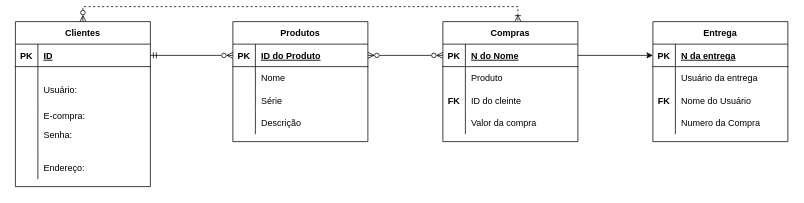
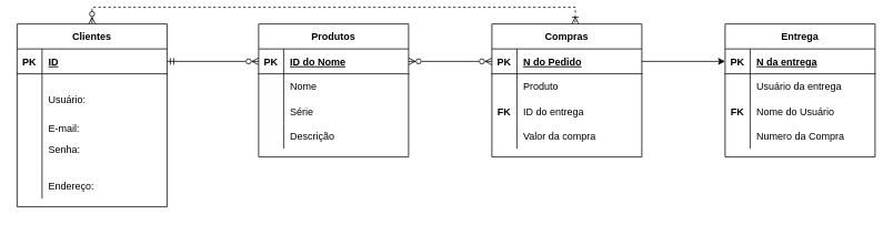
  <mxCell id="0" />
  <mxCell id="1" parent="0" />
  <mxCell id="2" style="edgeStyle=orthogonalEdgeStyle;rounded=0;orthogonalLoop=1;jettySize=auto;html=1;exitX=0.5;exitY=0;exitDx=0;exitDy=0;entryX=0.556;entryY=0;entryDx=0;entryDy=0;entryPerimeter=0;startArrow=ERzeroToMany;startFill=0;endArrow=ERoneToMany;endFill=0;dashed=1;" edge="1" parent="1" source="3" target="29"><mxGeometry relative="1" as="geometry"><mxPoint x="690" as="targetPoint" y="-20" /></mxGeometry></mxCell>
  <mxCell id="3" value="Clientes" style="shape=table;startSize=30;container=1;collapsible=1;childLayout=tableLayout;fixedRows=1;rowLines=0;fontStyle=1;align=center;resizeLast=1;" vertex="1" parent="1"><mxGeometry x="20" y="20" width="180" height="220" as="geometry"><mxRectangle x="40" y="80" width="80" height="30" as="alternateBounds" /></mxGeometry></mxCell>
  <mxCell id="4" value="" style="shape=tableRow;horizontal=0;startSize=0;swimlaneHead=0;swimlaneBody=0;fillColor=none;collapsible=0;dropTarget=0;points=[[0,0.5],[1,0.5]];portConstraint=eastwest;top=0;left=0;right=0;bottom=1;" vertex="1" parent="3"><mxGeometry y="30" width="180" height="30" as="geometry" /></mxCell>
  <mxCell id="5" value="PK" style="shape=partialRectangle;connectable=0;fillColor=none;top=0;left=0;bottom=0;right=0;fontStyle=1;overflow=hidden;" vertex="1" parent="4"><mxGeometry width="30" height="30" as="geometry"><mxRectangle width="30" height="30" as="alternateBounds" /></mxGeometry></mxCell>
  <mxCell id="6" value="ID" style="shape=partialRectangle;connectable=0;fillColor=none;top=0;left=0;bottom=0;right=0;align=left;spacingLeft=6;fontStyle=5;overflow=hidden;" vertex="1" parent="4"><mxGeometry x="30" width="150" height="30" as="geometry"><mxRectangle width="150" height="30" as="alternateBounds" /></mxGeometry></mxCell>
  <mxCell id="7" value="" style="shape=tableRow;horizontal=0;startSize=0;swimlaneHead=0;swimlaneBody=0;fillColor=none;collapsible=0;dropTarget=0;points=[[0,0.5],[1,0.5]];portConstraint=eastwest;top=0;left=0;right=0;bottom=0;" vertex="1" parent="3"><mxGeometry y="60" width="180" height="60" as="geometry" /></mxCell>
  <mxCell id="8" value="" style="shape=partialRectangle;connectable=0;fillColor=none;top=0;left=0;bottom=0;right=0;editable=1;overflow=hidden;" vertex="1" parent="7"><mxGeometry width="30" height="60" as="geometry"><mxRectangle width="30" height="60" as="alternateBounds" /></mxGeometry></mxCell>
  <mxCell id="9" value="Usuário:" style="shape=partialRectangle;connectable=0;fillColor=none;top=0;left=0;bottom=0;right=0;align=left;spacingLeft=6;overflow=hidden;" vertex="1" parent="7"><mxGeometry x="30" width="150" height="60" as="geometry"><mxRectangle width="150" height="60" as="alternateBounds" /></mxGeometry></mxCell>
  <mxCell id="10" value="" style="shape=tableRow;horizontal=0;startSize=0;swimlaneHead=0;swimlaneBody=0;fillColor=none;collapsible=0;dropTarget=0;points=[[0,0.5],[1,0.5]];portConstraint=eastwest;top=0;left=0;right=0;bottom=0;" vertex="1" parent="3"><mxGeometry y="120" width="180" height="60" as="geometry" /></mxCell>
  <mxCell id="11" value="" style="shape=partialRectangle;connectable=0;fillColor=none;top=0;left=0;bottom=0;right=0;editable=1;overflow=hidden;" vertex="1" parent="10"><mxGeometry width="30" height="60" as="geometry"><mxRectangle width="30" height="60" as="alternateBounds" /></mxGeometry></mxCell>
  <mxCell id="12" value="Senha:" style="shape=partialRectangle;connectable=0;fillColor=none;top=0;left=0;bottom=0;right=0;align=left;spacingLeft=6;overflow=hidden;" vertex="1" parent="10"><mxGeometry x="30" width="150" height="60" as="geometry"><mxRectangle width="150" height="60" as="alternateBounds" /></mxGeometry></mxCell>
  <mxCell id="13" value="" style="shape=tableRow;horizontal=0;startSize=0;swimlaneHead=0;swimlaneBody=0;fillColor=none;collapsible=0;dropTarget=0;points=[[0,0.5],[1,0.5]];portConstraint=eastwest;top=0;left=0;right=0;bottom=0;" vertex="1" parent="3"><mxGeometry y="180" width="180" height="30" as="geometry" /></mxCell>
  <mxCell id="14" value="" style="shape=partialRectangle;connectable=0;fillColor=none;top=0;left=0;bottom=0;right=0;editable=1;overflow=hidden;" vertex="1" parent="13"><mxGeometry width="30" height="30" as="geometry"><mxRectangle width="30" height="30" as="alternateBounds" /></mxGeometry></mxCell>
  <mxCell id="15" value="Endereço:" style="shape=partialRectangle;connectable=0;fillColor=none;top=0;left=0;bottom=0;right=0;align=left;spacingLeft=6;overflow=hidden;" vertex="1" parent="13"><mxGeometry x="30" width="150" height="30" as="geometry"><mxRectangle width="150" height="30" as="alternateBounds" /></mxGeometry></mxCell>
  <mxCell id="16" value="Produtos" style="shape=table;startSize=30;container=1;collapsible=1;childLayout=tableLayout;fixedRows=1;rowLines=0;fontStyle=1;align=center;resizeLast=1;" vertex="1" parent="1"><mxGeometry x="310" y="20" width="180" height="160" as="geometry" /></mxCell>
  <mxCell id="17" value="" style="shape=tableRow;horizontal=0;startSize=0;swimlaneHead=0;swimlaneBody=0;fillColor=none;collapsible=0;dropTarget=0;points=[[0,0.5],[1,0.5]];portConstraint=eastwest;top=0;left=0;right=0;bottom=1;" vertex="1" parent="16"><mxGeometry y="30" width="180" height="30" as="geometry" /></mxCell>
  <mxCell id="18" value="PK" style="shape=partialRectangle;connectable=0;fillColor=none;top=0;left=0;bottom=0;right=0;fontStyle=1;overflow=hidden;" vertex="1" parent="17"><mxGeometry width="30" height="30" as="geometry"><mxRectangle width="30" height="30" as="alternateBounds" /></mxGeometry></mxCell>
- <mxCell id="19" value="ID do Produto" style="shape=partialRectangle;connectable=0;fillColor=none;top=0;left=0;bottom=0;right=0;align=left;spacingLeft=6;fontStyle=5;overflow=hidden;" vertex="1" parent="17"><mxGeometry x="30" width="150" height="30" as="geometry"><mxRectangle width="150" height="30" as="alternateBounds" /></mxGeometry></mxCell>
+ <mxCell id="19" value="ID do Nome" style="shape=partialRectangle;connectable=0;fillColor=none;top=0;left=0;bottom=0;right=0;align=left;spacingLeft=6;fontStyle=5;overflow=hidden;" vertex="1" parent="17"><mxGeometry x="30" width="150" height="30" as="geometry"><mxRectangle width="150" height="30" as="alternateBounds" /></mxGeometry></mxCell>
  <mxCell id="20" value="" style="shape=tableRow;horizontal=0;startSize=0;swimlaneHead=0;swimlaneBody=0;fillColor=none;collapsible=0;dropTarget=0;points=[[0,0.5],[1,0.5]];portConstraint=eastwest;top=0;left=0;right=0;bottom=0;" vertex="1" parent="16"><mxGeometry y="60" width="180" height="30" as="geometry" /></mxCell>
  <mxCell id="21" value="" style="shape=partialRectangle;connectable=0;fillColor=none;top=0;left=0;bottom=0;right=0;editable=1;overflow=hidden;" vertex="1" parent="20"><mxGeometry width="30" height="30" as="geometry"><mxRectangle width="30" height="30" as="alternateBounds" /></mxGeometry></mxCell>
  <mxCell id="22" value="Nome" style="shape=partialRectangle;connectable=0;fillColor=none;top=0;left=0;bottom=0;right=0;align=left;spacingLeft=6;overflow=hidden;" vertex="1" parent="20"><mxGeometry x="30" width="150" height="30" as="geometry"><mxRectangle width="150" height="30" as="alternateBounds" /></mxGeometry></mxCell>
  <mxCell id="23" value="" style="shape=tableRow;horizontal=0;startSize=0;swimlaneHead=0;swimlaneBody=0;fillColor=none;collapsible=0;dropTarget=0;points=[[0,0.5],[1,0.5]];portConstraint=eastwest;top=0;left=0;right=0;bottom=0;" vertex="1" parent="16"><mxGeometry y="90" width="180" height="30" as="geometry" /></mxCell>
  <mxCell id="24" value="" style="shape=partialRectangle;connectable=0;fillColor=none;top=0;left=0;bottom=0;right=0;editable=1;overflow=hidden;" vertex="1" parent="23"><mxGeometry width="30" height="30" as="geometry"><mxRectangle width="30" height="30" as="alternateBounds" /></mxGeometry></mxCell>
  <mxCell id="25" value="Série" style="shape=partialRectangle;connectable=0;fillColor=none;top=0;left=0;bottom=0;right=0;align=left;spacingLeft=6;overflow=hidden;" vertex="1" parent="23"><mxGeometry x="30" width="150" height="30" as="geometry"><mxRectangle width="150" height="30" as="alternateBounds" /></mxGeometry></mxCell>
  <mxCell id="26" value="" style="shape=tableRow;horizontal=0;startSize=0;swimlaneHead=0;swimlaneBody=0;fillColor=none;collapsible=0;dropTarget=0;points=[[0,0.5],[1,0.5]];portConstraint=eastwest;top=0;left=0;right=0;bottom=0;" vertex="1" parent="16"><mxGeometry y="120" width="180" height="30" as="geometry" /></mxCell>
  <mxCell id="27" value="" style="shape=partialRectangle;connectable=0;fillColor=none;top=0;left=0;bottom=0;right=0;editable=1;overflow=hidden;" vertex="1" parent="26"><mxGeometry width="30" height="30" as="geometry"><mxRectangle width="30" height="30" as="alternateBounds" /></mxGeometry></mxCell>
  <mxCell id="28" value="Descrição" style="shape=partialRectangle;connectable=0;fillColor=none;top=0;left=0;bottom=0;right=0;align=left;spacingLeft=6;overflow=hidden;" vertex="1" parent="26"><mxGeometry x="30" width="150" height="30" as="geometry"><mxRectangle width="150" height="30" as="alternateBounds" /></mxGeometry></mxCell>
  <mxCell id="29" value="Compras" style="shape=table;startSize=30;container=1;collapsible=1;childLayout=tableLayout;fixedRows=1;rowLines=0;fontStyle=1;align=center;resizeLast=1;" vertex="1" parent="1"><mxGeometry x="590" y="20" width="180" height="160" as="geometry" /></mxCell>
  <mxCell id="30" value="" style="shape=tableRow;horizontal=0;startSize=0;swimlaneHead=0;swimlaneBody=0;fillColor=none;collapsible=0;dropTarget=0;points=[[0,0.5],[1,0.5]];portConstraint=eastwest;top=0;left=0;right=0;bottom=1;" vertex="1" parent="29"><mxGeometry y="30" width="180" height="30" as="geometry" /></mxCell>
  <mxCell id="31" value="PK" style="shape=partialRectangle;connectable=0;fillColor=none;top=0;left=0;bottom=0;right=0;fontStyle=1;overflow=hidden;" vertex="1" parent="30"><mxGeometry width="30" height="30" as="geometry"><mxRectangle width="30" height="30" as="alternateBounds" /></mxGeometry></mxCell>
- <mxCell id="32" value="N do Nome" style="shape=partialRectangle;connectable=0;fillColor=none;top=0;left=0;bottom=0;right=0;align=left;spacingLeft=6;fontStyle=5;overflow=hidden;" vertex="1" parent="30"><mxGeometry x="30" width="150" height="30" as="geometry"><mxRectangle width="150" height="30" as="alternateBounds" /></mxGeometry></mxCell>
+ <mxCell id="32" value="N do Pedido" style="shape=partialRectangle;connectable=0;fillColor=none;top=0;left=0;bottom=0;right=0;align=left;spacingLeft=6;fontStyle=5;overflow=hidden;" vertex="1" parent="30"><mxGeometry x="30" width="150" height="30" as="geometry"><mxRectangle width="150" height="30" as="alternateBounds" /></mxGeometry></mxCell>
  <mxCell id="33" value="" style="shape=tableRow;horizontal=0;startSize=0;swimlaneHead=0;swimlaneBody=0;fillColor=none;collapsible=0;dropTarget=0;points=[[0,0.5],[1,0.5]];portConstraint=eastwest;top=0;left=0;right=0;bottom=0;" vertex="1" parent="29"><mxGeometry y="60" width="180" height="30" as="geometry" /></mxCell>
  <mxCell id="34" value="" style="shape=partialRectangle;connectable=0;fillColor=none;top=0;left=0;bottom=0;right=0;editable=1;overflow=hidden;" vertex="1" parent="33"><mxGeometry width="30" height="30" as="geometry"><mxRectangle width="30" height="30" as="alternateBounds" /></mxGeometry></mxCell>
  <mxCell id="35" value="Produto" style="shape=partialRectangle;connectable=0;fillColor=none;top=0;left=0;bottom=0;right=0;align=left;spacingLeft=6;overflow=hidden;" vertex="1" parent="33"><mxGeometry x="30" width="150" height="30" as="geometry"><mxRectangle width="150" height="30" as="alternateBounds" /></mxGeometry></mxCell>
  <mxCell id="36" value="" style="shape=tableRow;horizontal=0;startSize=0;swimlaneHead=0;swimlaneBody=0;fillColor=none;collapsible=0;dropTarget=0;points=[[0,0.5],[1,0.5]];portConstraint=eastwest;top=0;left=0;right=0;bottom=0;" vertex="1" parent="29"><mxGeometry y="90" width="180" height="30" as="geometry" /></mxCell>
  <mxCell id="37" value="FK" style="shape=partialRectangle;connectable=0;fillColor=none;top=0;left=0;bottom=0;right=0;editable=1;overflow=hidden;fontStyle=1" vertex="1" parent="36"><mxGeometry width="30" height="30" as="geometry"><mxRectangle width="30" height="30" as="alternateBounds" /></mxGeometry></mxCell>
- <mxCell id="38" value="ID do cleinte" style="shape=partialRectangle;connectable=0;fillColor=none;top=0;left=0;bottom=0;right=0;align=left;spacingLeft=6;overflow=hidden;" vertex="1" parent="36"><mxGeometry x="30" width="150" height="30" as="geometry"><mxRectangle width="150" height="30" as="alternateBounds" /></mxGeometry></mxCell>
+ <mxCell id="38" value="ID do entrega" style="shape=partialRectangle;connectable=0;fillColor=none;top=0;left=0;bottom=0;right=0;align=left;spacingLeft=6;overflow=hidden;" vertex="1" parent="36"><mxGeometry x="30" width="150" height="30" as="geometry"><mxRectangle width="150" height="30" as="alternateBounds" /></mxGeometry></mxCell>
  <mxCell id="39" value="" style="shape=tableRow;horizontal=0;startSize=0;swimlaneHead=0;swimlaneBody=0;fillColor=none;collapsible=0;dropTarget=0;points=[[0,0.5],[1,0.5]];portConstraint=eastwest;top=0;left=0;right=0;bottom=0;" vertex="1" parent="29"><mxGeometry y="120" width="180" height="30" as="geometry" /></mxCell>
  <mxCell id="40" value="" style="shape=partialRectangle;connectable=0;fillColor=none;top=0;left=0;bottom=0;right=0;editable=1;overflow=hidden;" vertex="1" parent="39"><mxGeometry width="30" height="30" as="geometry"><mxRectangle width="30" height="30" as="alternateBounds" /></mxGeometry></mxCell>
  <mxCell id="41" value="Valor da compra" style="shape=partialRectangle;connectable=0;fillColor=none;top=0;left=0;bottom=0;right=0;align=left;spacingLeft=6;overflow=hidden;" vertex="1" parent="39"><mxGeometry x="30" width="150" height="30" as="geometry"><mxRectangle width="150" height="30" as="alternateBounds" /></mxGeometry></mxCell>
  <mxCell id="42" value="Entrega" style="shape=table;startSize=30;container=1;collapsible=1;childLayout=tableLayout;fixedRows=1;rowLines=0;fontStyle=1;align=center;resizeLast=1;" vertex="1" parent="1"><mxGeometry x="870" y="20" width="180" height="160" as="geometry" /></mxCell>
  <mxCell id="43" value="" style="shape=tableRow;horizontal=0;startSize=0;swimlaneHead=0;swimlaneBody=0;fillColor=none;collapsible=0;dropTarget=0;points=[[0,0.5],[1,0.5]];portConstraint=eastwest;top=0;left=0;right=0;bottom=1;" vertex="1" parent="42"><mxGeometry y="30" width="180" height="30" as="geometry" /></mxCell>
  <mxCell id="44" value="PK" style="shape=partialRectangle;connectable=0;fillColor=none;top=0;left=0;bottom=0;right=0;fontStyle=1;overflow=hidden;" vertex="1" parent="43"><mxGeometry width="30" height="30" as="geometry"><mxRectangle width="30" height="30" as="alternateBounds" /></mxGeometry></mxCell>
  <mxCell id="45" value="N da entrega" style="shape=partialRectangle;connectable=0;fillColor=none;top=0;left=0;bottom=0;right=0;align=left;spacingLeft=6;fontStyle=5;overflow=hidden;" vertex="1" parent="43"><mxGeometry x="30" width="150" height="30" as="geometry"><mxRectangle width="150" height="30" as="alternateBounds" /></mxGeometry></mxCell>
  <mxCell id="46" value="" style="shape=tableRow;horizontal=0;startSize=0;swimlaneHead=0;swimlaneBody=0;fillColor=none;collapsible=0;dropTarget=0;points=[[0,0.5],[1,0.5]];portConstraint=eastwest;top=0;left=0;right=0;bottom=0;" vertex="1" parent="42"><mxGeometry y="60" width="180" height="30" as="geometry" /></mxCell>
  <mxCell id="47" value="" style="shape=partialRectangle;connectable=0;fillColor=none;top=0;left=0;bottom=0;right=0;editable=1;overflow=hidden;" vertex="1" parent="46"><mxGeometry width="30" height="30" as="geometry"><mxRectangle width="30" height="30" as="alternateBounds" /></mxGeometry></mxCell>
  <mxCell id="48" value="Usuário da entrega" style="shape=partialRectangle;connectable=0;fillColor=none;top=0;left=0;bottom=0;right=0;align=left;spacingLeft=6;overflow=hidden;" vertex="1" parent="46"><mxGeometry x="30" width="150" height="30" as="geometry"><mxRectangle width="150" height="30" as="alternateBounds" /></mxGeometry></mxCell>
  <mxCell id="49" value="" style="shape=tableRow;horizontal=0;startSize=0;swimlaneHead=0;swimlaneBody=0;fillColor=none;collapsible=0;dropTarget=0;points=[[0,0.5],[1,0.5]];portConstraint=eastwest;top=0;left=0;right=0;bottom=0;" vertex="1" parent="42"><mxGeometry y="90" width="180" height="30" as="geometry" /></mxCell>
  <mxCell id="50" value="FK" style="shape=partialRectangle;connectable=0;fillColor=none;top=0;left=0;bottom=0;right=0;editable=1;overflow=hidden;fontStyle=1" vertex="1" parent="49"><mxGeometry width="30" height="30" as="geometry"><mxRectangle width="30" height="30" as="alternateBounds" /></mxGeometry></mxCell>
  <mxCell id="51" value="Nome do Usuário" style="shape=partialRectangle;connectable=0;fillColor=none;top=0;left=0;bottom=0;right=0;align=left;spacingLeft=6;overflow=hidden;" vertex="1" parent="49"><mxGeometry x="30" width="150" height="30" as="geometry"><mxRectangle width="150" height="30" as="alternateBounds" /></mxGeometry></mxCell>
  <mxCell id="52" value="" style="shape=tableRow;horizontal=0;startSize=0;swimlaneHead=0;swimlaneBody=0;fillColor=none;collapsible=0;dropTarget=0;points=[[0,0.5],[1,0.5]];portConstraint=eastwest;top=0;left=0;right=0;bottom=0;" vertex="1" parent="42"><mxGeometry y="120" width="180" height="30" as="geometry" /></mxCell>
  <mxCell id="53" value="" style="shape=partialRectangle;connectable=0;fillColor=none;top=0;left=0;bottom=0;right=0;editable=1;overflow=hidden;" vertex="1" parent="52"><mxGeometry width="30" height="30" as="geometry"><mxRectangle width="30" height="30" as="alternateBounds" /></mxGeometry></mxCell>
  <mxCell id="54" value="Numero da Compra" style="shape=partialRectangle;connectable=0;fillColor=none;top=0;left=0;bottom=0;right=0;align=left;spacingLeft=6;overflow=hidden;" vertex="1" parent="52"><mxGeometry x="30" width="150" height="30" as="geometry"><mxRectangle width="150" height="30" as="alternateBounds" /></mxGeometry></mxCell>
- <mxCell id="55" value="E-compra:" style="shape=partialRectangle;connectable=0;fillColor=none;top=0;left=0;bottom=0;right=0;align=left;spacingLeft=6;overflow=hidden;" vertex="1" parent="1"><mxGeometry x="50" y="130" width="150" height="30" as="geometry"><mxRectangle width="150" height="30" as="alternateBounds" /></mxGeometry></mxCell>
+ <mxCell id="55" value="E-mail:" style="shape=partialRectangle;connectable=0;fillColor=none;top=0;left=0;bottom=0;right=0;align=left;spacingLeft=6;overflow=hidden;" vertex="1" parent="1"><mxGeometry x="50" y="130" width="150" height="30" as="geometry"><mxRectangle width="150" height="30" as="alternateBounds" /></mxGeometry></mxCell>
  <mxCell id="56" style="edgeStyle=orthogonalEdgeStyle;rounded=0;orthogonalLoop=1;jettySize=auto;html=1;exitX=1;exitY=0.5;exitDx=0;exitDy=0;endArrow=ERzeroToMany;endFill=0;startArrow=ERmandOne;startFill=0;" edge="1" parent="1" source="4" target="17"><mxGeometry relative="1" as="geometry" /></mxCell>
  <mxCell id="57" style="edgeStyle=orthogonalEdgeStyle;rounded=0;orthogonalLoop=1;jettySize=auto;html=1;exitX=1;exitY=0.5;exitDx=0;exitDy=0;startArrow=ERzeroToMany;startFill=0;endArrow=ERzeroToMany;endFill=0;" edge="1" parent="1" source="17" target="30"><mxGeometry relative="1" as="geometry" /></mxCell>
  <mxCell id="58" style="edgeStyle=orthogonalEdgeStyle;rounded=0;orthogonalLoop=1;jettySize=auto;html=1;exitX=1;exitY=0.5;exitDx=0;exitDy=0;" edge="1" parent="1" source="30" target="43"><mxGeometry relative="1" as="geometry" /></mxCell>
